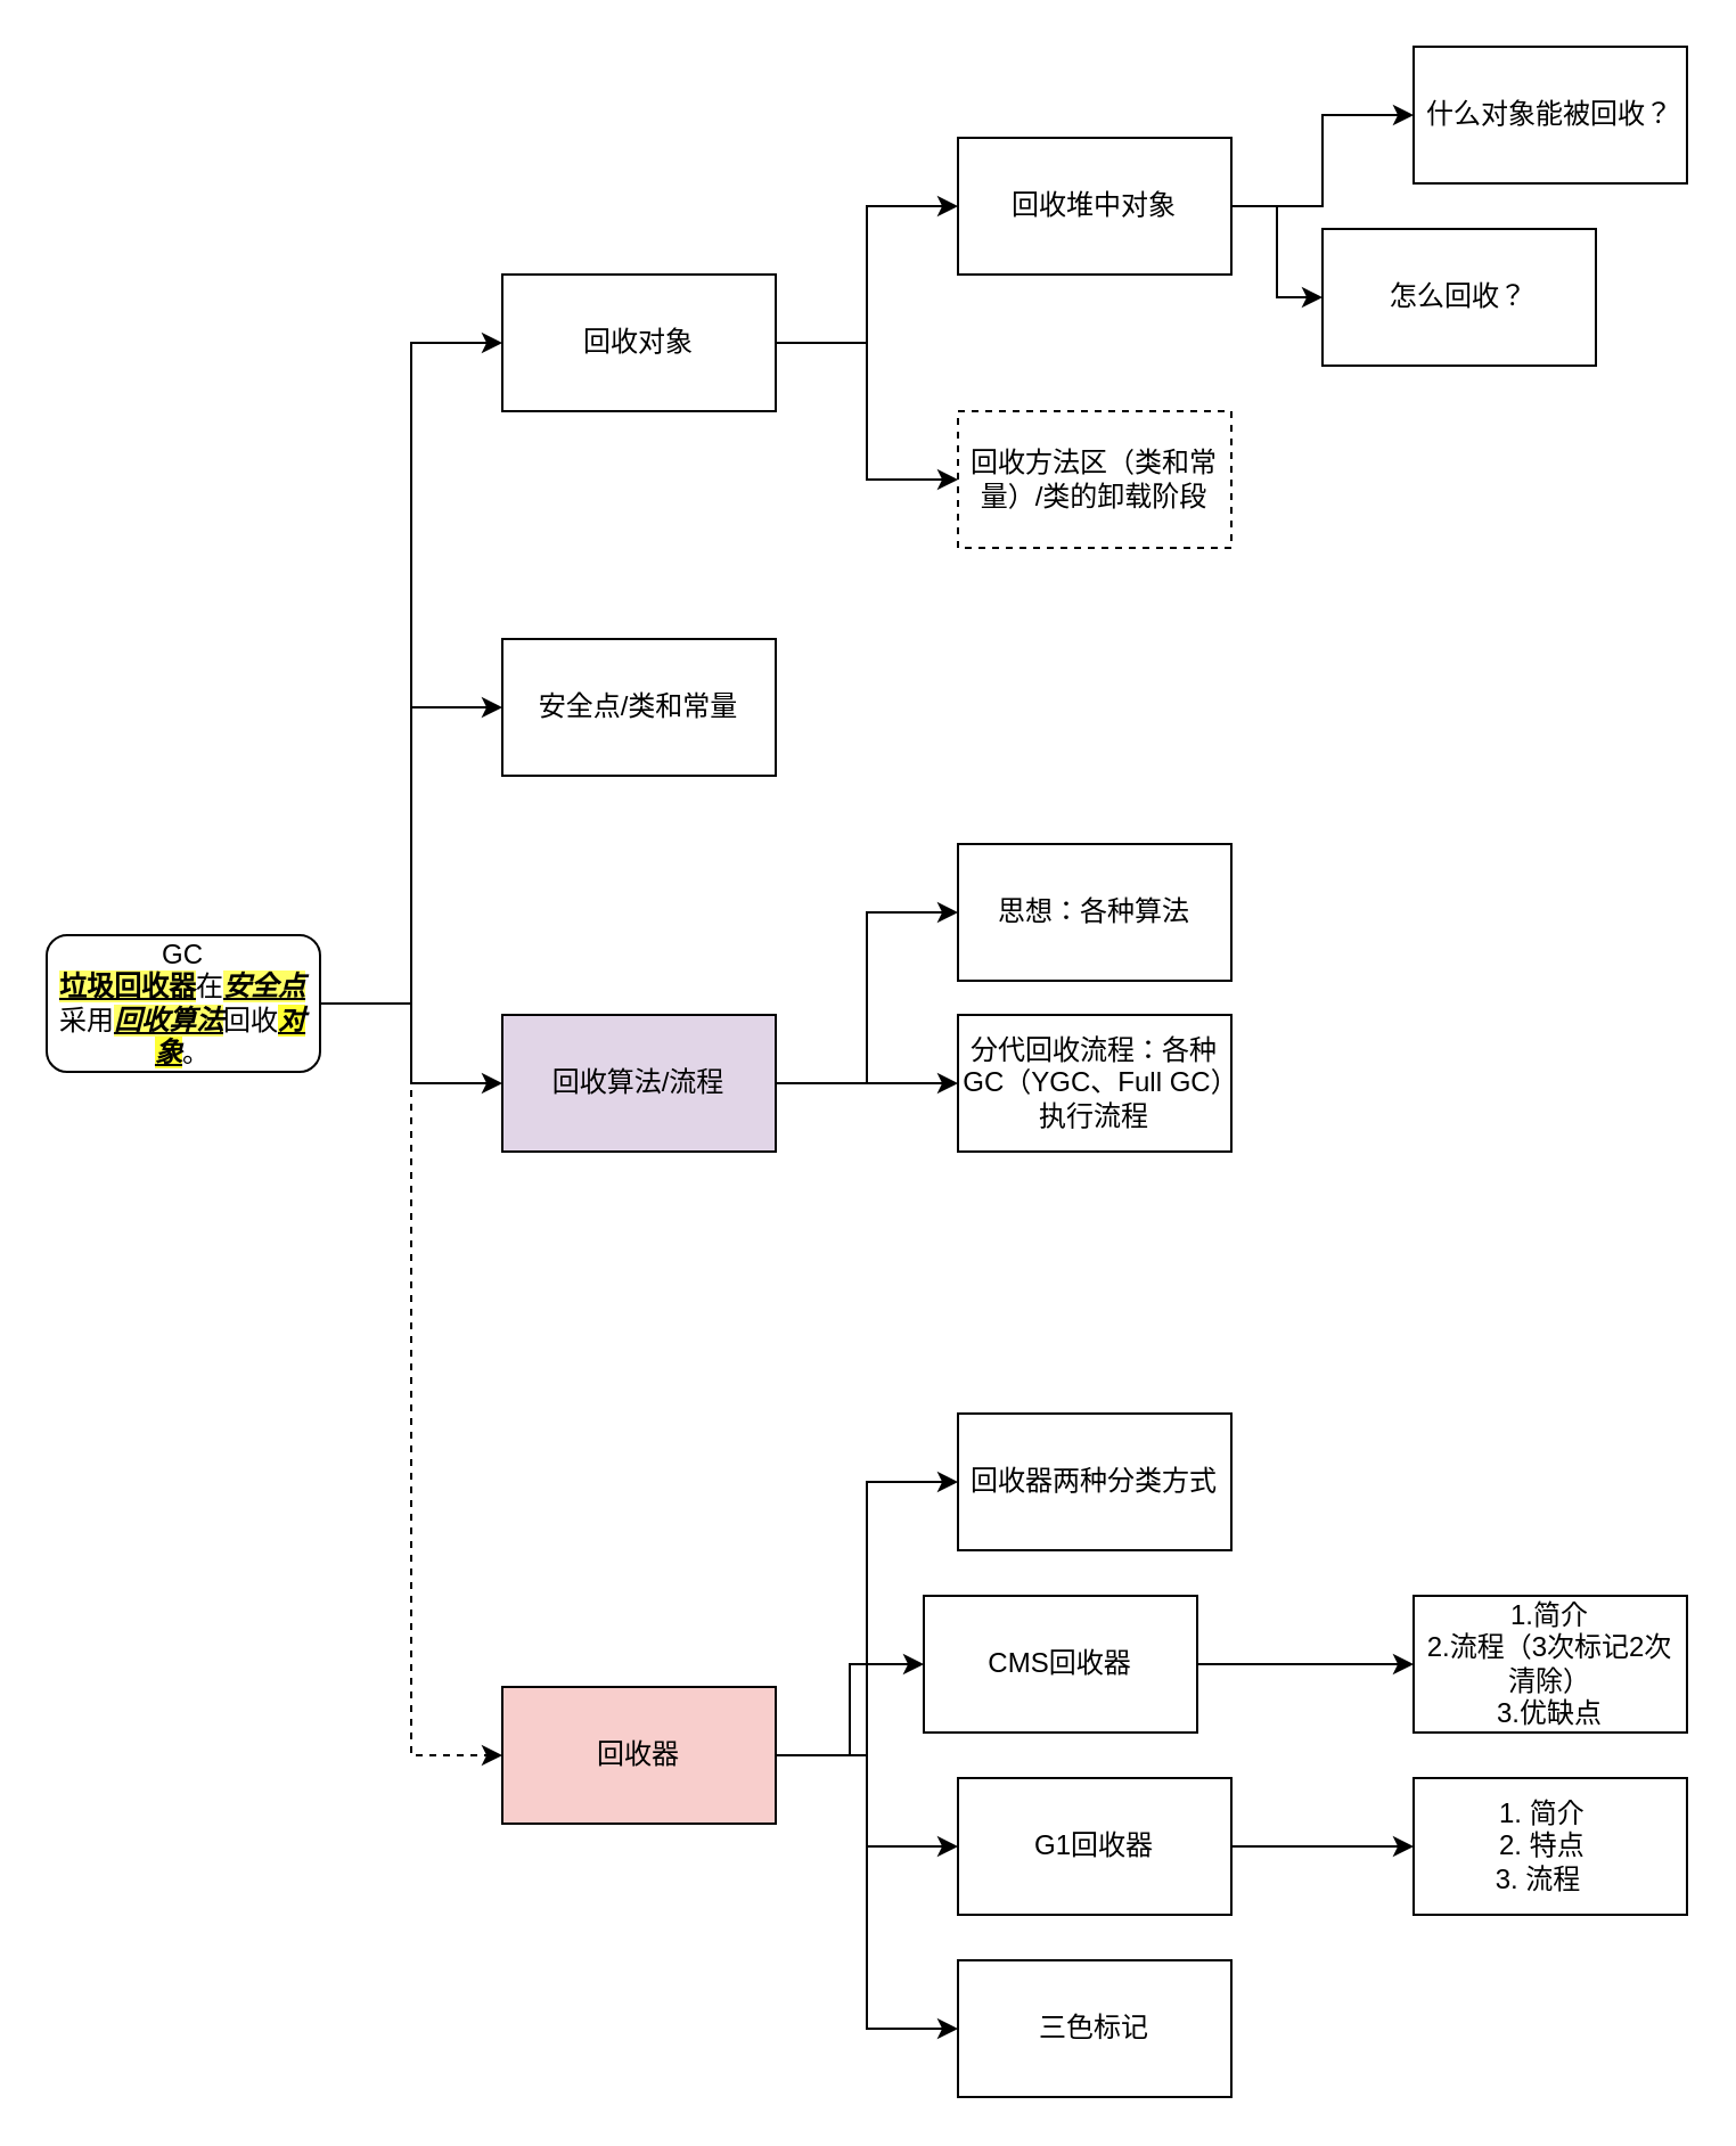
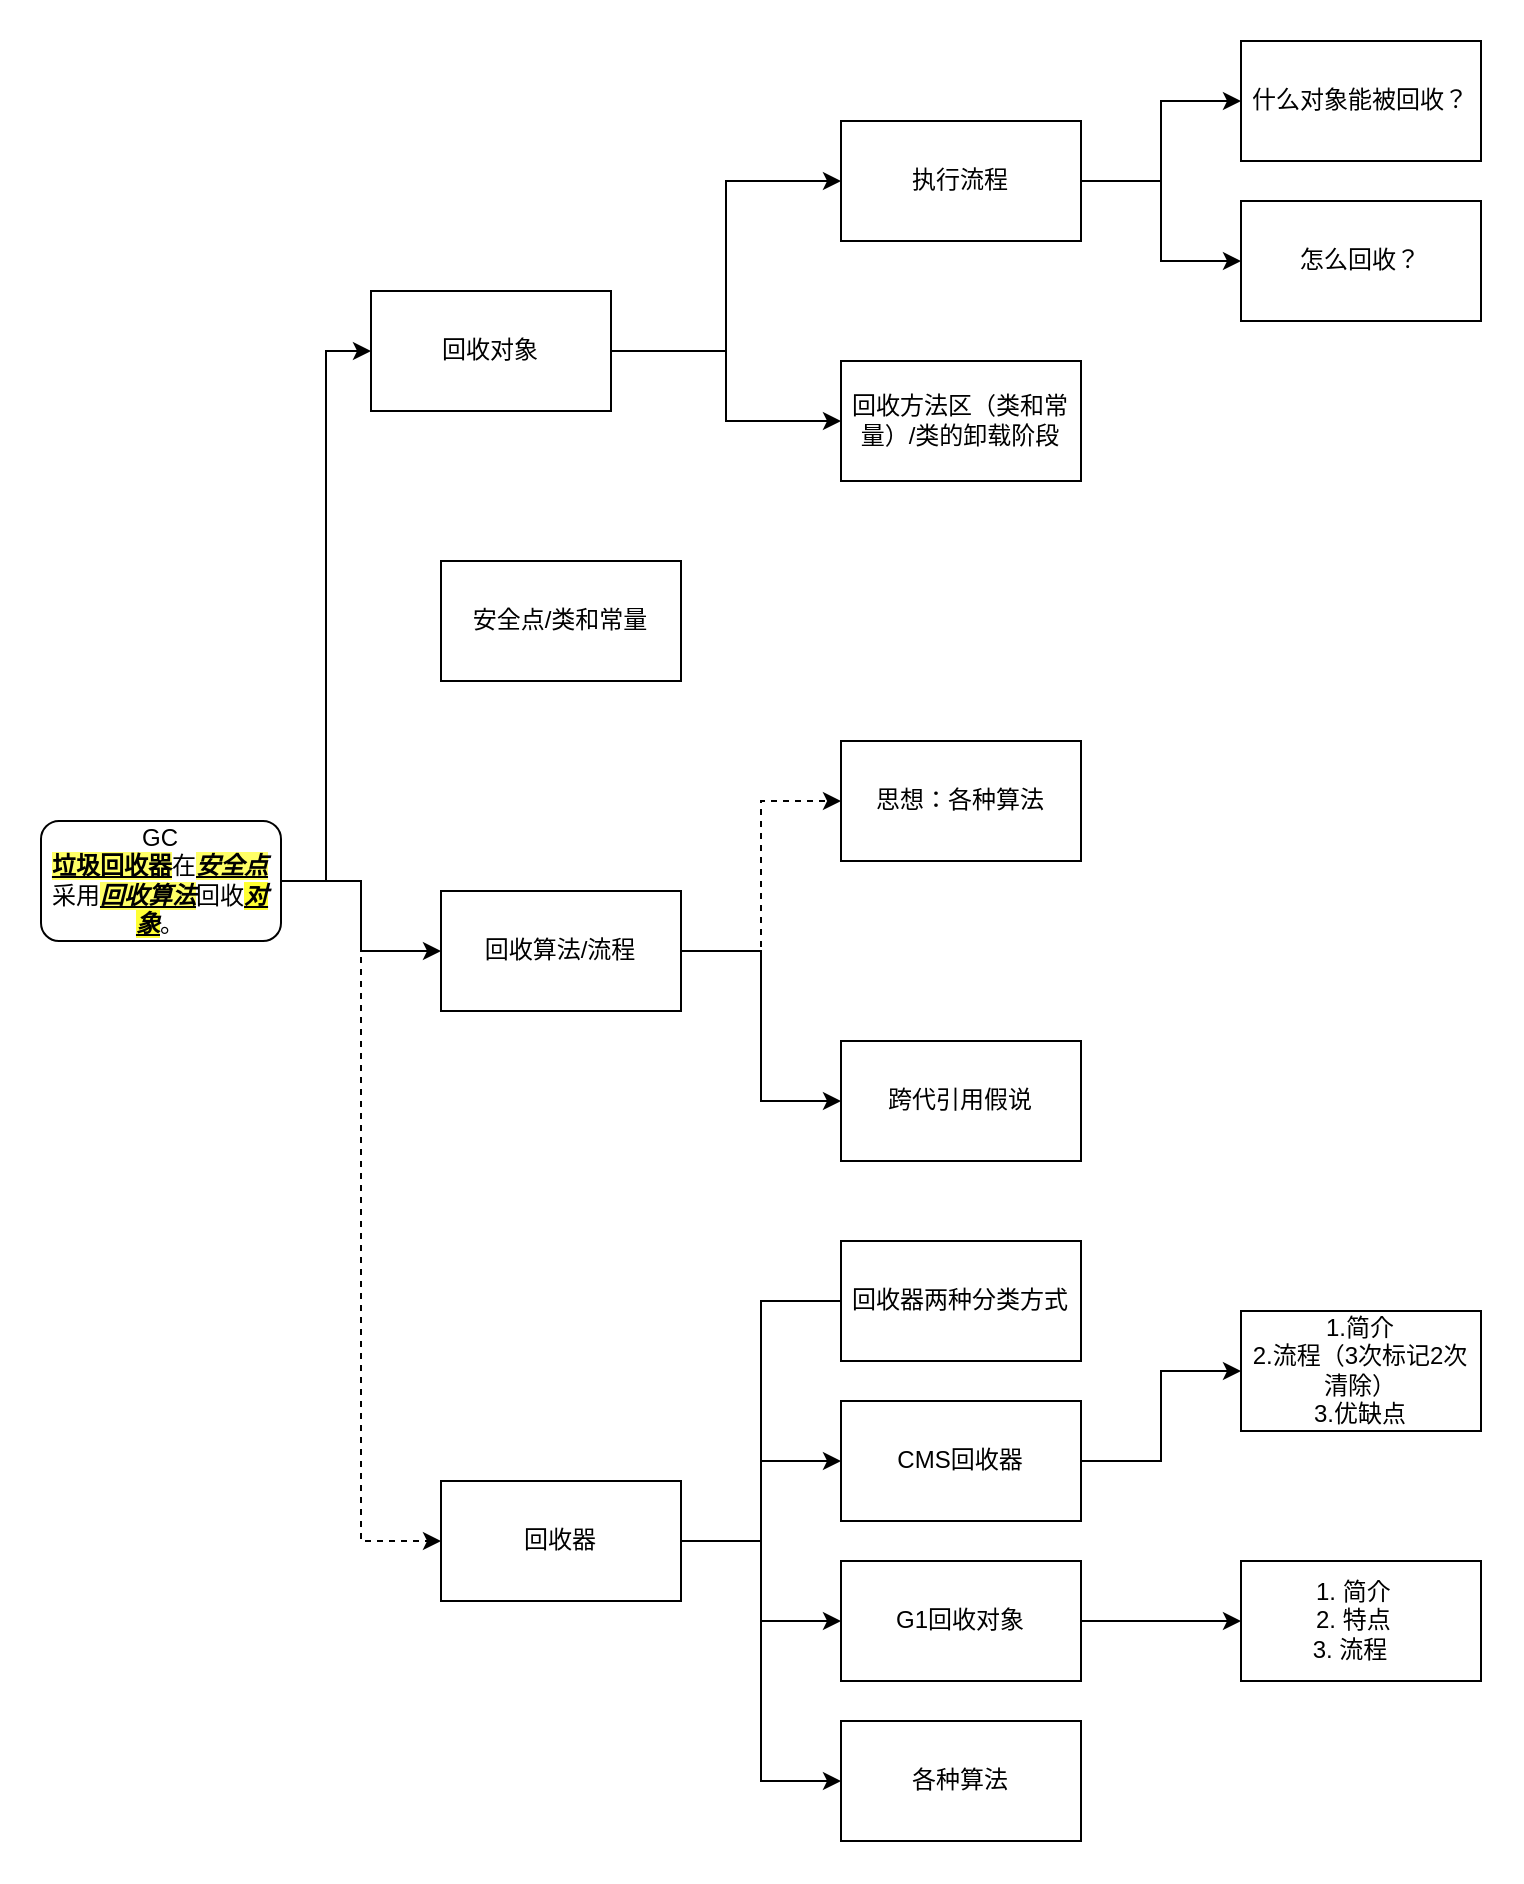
  <mxCell id="0" />
  <mxCell id="1" parent="0" />
  <mxCell id="2" style="edgeStyle=orthogonalEdgeStyle;rounded=0;orthogonalLoop=1;jettySize=auto;html=1;entryX=0;entryY=0.5;entryDx=0;entryDy=0;" parent="1" source="6" target="14" edge="1"><mxGeometry relative="1" as="geometry" /></mxCell>
- <mxCell id="3" style="edgeStyle=orthogonalEdgeStyle;rounded=0;orthogonalLoop=1;jettySize=auto;html=1;entryX=0;entryY=0.5;entryDx=0;entryDy=0;" parent="1" source="6" target="11" edge="1"><mxGeometry relative="1" as="geometry" /></mxCell>
  <mxCell id="4" style="edgeStyle=orthogonalEdgeStyle;rounded=0;orthogonalLoop=1;jettySize=auto;html=1;entryX=0;entryY=0.5;entryDx=0;entryDy=0;" parent="1" source="6" target="10" edge="1"><mxGeometry relative="1" as="geometry" /></mxCell>
  <mxCell id="5" style="edgeStyle=orthogonalEdgeStyle;rounded=0;orthogonalLoop=1;jettySize=auto;html=1;entryX=0;entryY=0.5;entryDx=0;entryDy=0;dashed=1;" parent="1" source="6" target="19" edge="1"><mxGeometry relative="1" as="geometry" /></mxCell>
  <mxCell id="6" value="GC&lt;br&gt;&lt;u&gt;&lt;b style=&quot;background-color: rgb(255, 255, 102);&quot;&gt;垃圾回收器&lt;/b&gt;&lt;/u&gt;在&lt;b&gt;&lt;i&gt;&lt;u style=&quot;background-color: rgb(255, 255, 102);&quot;&gt;安全点&lt;/u&gt;&lt;/i&gt;&lt;/b&gt;采用&lt;u&gt;&lt;i&gt;&lt;b style=&quot;background-color: rgb(255, 255, 102);&quot;&gt;回收算法&lt;/b&gt;&lt;/i&gt;&lt;/u&gt;回收&lt;u&gt;&lt;i&gt;&lt;b style=&quot;background-color: rgb(255, 255, 51);&quot;&gt;对象&lt;/b&gt;&lt;/i&gt;&lt;/u&gt;。" style="whiteSpace=wrap;html=1;rounded=1;" parent="1" vertex="1"><mxGeometry x="20" y="410" width="120" height="60" as="geometry" /></mxCell>
- <mxCell id="7" value="" style="edgeStyle=orthogonalEdgeStyle;rounded=0;orthogonalLoop=1;jettySize=auto;html=1;entryX=0;entryY=0.5;entryDx=0;entryDy=0;" parent="1" source="10" target="26" edge="1"><mxGeometry relative="1" as="geometry" /></mxCell>
- <mxCell id="8" style="edgeStyle=orthogonalEdgeStyle;rounded=0;orthogonalLoop=1;jettySize=auto;html=1;entryX=0;entryY=0.5;entryDx=0;entryDy=0;" parent="1" source="10" target="27" edge="1"><mxGeometry relative="1" as="geometry" /></mxCell>
- <mxCell id="10" value="回收算法/流程" style="rounded=0;whiteSpace=wrap;html=1;fillColor=#e1d5e7;" parent="1" vertex="1"><mxGeometry x="220" y="445" width="120" height="60" as="geometry" /></mxCell>
+ <mxCell id="7" value="" style="edgeStyle=orthogonalEdgeStyle;rounded=0;orthogonalLoop=1;jettySize=auto;html=1;entryX=0;entryY=0.5;entryDx=0;entryDy=0;dashed=1;" parent="1" source="10" target="26" edge="1"><mxGeometry relative="1" as="geometry" /></mxCell>
+ <mxCell id="9" style="edgeStyle=orthogonalEdgeStyle;rounded=0;orthogonalLoop=1;jettySize=auto;html=1;entryX=0;entryY=0.5;entryDx=0;entryDy=0;" parent="1" source="10" target="28" edge="1"><mxGeometry relative="1" as="geometry" /></mxCell>
+ <mxCell id="10" value="回收算法/流程" style="rounded=0;whiteSpace=wrap;html=1;" parent="1" vertex="1"><mxGeometry x="220" y="445" width="120" height="60" as="geometry" /></mxCell>
  <mxCell id="11" value="安全点/类和常量" style="rounded=0;whiteSpace=wrap;html=1;" parent="1" vertex="1"><mxGeometry x="220" y="280" width="120" height="60" as="geometry" /></mxCell>
  <mxCell id="12" value="" style="edgeStyle=orthogonalEdgeStyle;rounded=0;orthogonalLoop=1;jettySize=auto;html=1;entryX=0;entryY=0.5;entryDx=0;entryDy=0;" parent="1" source="14" target="22" edge="1"><mxGeometry relative="1" as="geometry" /></mxCell>
  <mxCell id="13" style="edgeStyle=orthogonalEdgeStyle;rounded=0;orthogonalLoop=1;jettySize=auto;html=1;entryX=0;entryY=0.5;entryDx=0;entryDy=0;" parent="1" source="14" target="23" edge="1"><mxGeometry relative="1" as="geometry" /></mxCell>
- <mxCell id="14" value="回收对象" style="rounded=0;whiteSpace=wrap;html=1;" parent="1" vertex="1"><mxGeometry x="220" y="120" width="120" height="60" as="geometry" /></mxCell>
- <mxCell id="15" value="" style="edgeStyle=orthogonalEdgeStyle;rounded=0;orthogonalLoop=1;jettySize=auto;html=1;entryX=0;entryY=0.5;entryDx=0;entryDy=0;" parent="1" source="19" target="29" edge="1"><mxGeometry relative="1" as="geometry" /></mxCell>
+ <mxCell id="14" value="回收对象" style="rounded=0;whiteSpace=wrap;html=1;" parent="1" vertex="1"><mxGeometry x="185" y="145" width="120" height="60" as="geometry" /></mxCell>
+ <mxCell id="15" value="" style="edgeStyle=orthogonalEdgeStyle;rounded=0;orthogonalLoop=1;jettySize=auto;html=1;entryX=0;entryY=0.5;entryDx=0;entryDy=0;endArrow=none;" parent="1" source="19" target="29" edge="1"><mxGeometry relative="1" as="geometry" /></mxCell>
  <mxCell id="16" style="edgeStyle=orthogonalEdgeStyle;rounded=0;orthogonalLoop=1;jettySize=auto;html=1;entryX=0;entryY=0.5;entryDx=0;entryDy=0;" parent="1" source="19" target="31" edge="1"><mxGeometry relative="1" as="geometry" /></mxCell>
  <mxCell id="17" style="edgeStyle=orthogonalEdgeStyle;rounded=0;orthogonalLoop=1;jettySize=auto;html=1;entryX=0;entryY=0.5;entryDx=0;entryDy=0;" parent="1" source="19" target="33" edge="1"><mxGeometry relative="1" as="geometry" /></mxCell>
  <mxCell id="18" style="edgeStyle=orthogonalEdgeStyle;rounded=0;orthogonalLoop=1;jettySize=auto;html=1;entryX=0;entryY=0.5;entryDx=0;entryDy=0;" parent="1" source="19" target="34" edge="1"><mxGeometry relative="1" as="geometry" /></mxCell>
- <mxCell id="19" value="回收器" style="rounded=0;whiteSpace=wrap;html=1;fillColor=#f8cecc;" parent="1" vertex="1"><mxGeometry x="220" y="740" width="120" height="60" as="geometry" /></mxCell>
+ <mxCell id="19" value="回收器" style="rounded=0;whiteSpace=wrap;html=1;" parent="1" vertex="1"><mxGeometry x="220" y="740" width="120" height="60" as="geometry" /></mxCell>
  <mxCell id="20" value="" style="edgeStyle=orthogonalEdgeStyle;rounded=0;orthogonalLoop=1;jettySize=auto;html=1;" parent="1" source="22" target="24" edge="1"><mxGeometry relative="1" as="geometry" /></mxCell>
  <mxCell id="21" style="edgeStyle=orthogonalEdgeStyle;rounded=0;orthogonalLoop=1;jettySize=auto;html=1;entryX=0;entryY=0.5;entryDx=0;entryDy=0;" parent="1" source="22" target="25" edge="1"><mxGeometry relative="1" as="geometry" /></mxCell>
- <mxCell id="22" value="回收堆中对象" style="rounded=0;whiteSpace=wrap;html=1;" parent="1" vertex="1"><mxGeometry x="420" y="60" width="120" height="60" as="geometry" /></mxCell>
- <mxCell id="23" value="回收方法区（类和常量）/类的卸载阶段" style="rounded=0;whiteSpace=wrap;html=1;dashed=1;" parent="1" vertex="1"><mxGeometry x="420" y="180" width="120" height="60" as="geometry" /></mxCell>
+ <mxCell id="22" value="执行流程" style="rounded=0;whiteSpace=wrap;html=1;" parent="1" vertex="1"><mxGeometry x="420" y="60" width="120" height="60" as="geometry" /></mxCell>
+ <mxCell id="23" value="回收方法区（类和常量）/类的卸载阶段" style="rounded=0;whiteSpace=wrap;html=1;" parent="1" vertex="1"><mxGeometry x="420" y="180" width="120" height="60" as="geometry" /></mxCell>
  <mxCell id="24" value="什么对象能被回收？" style="rounded=0;whiteSpace=wrap;html=1;" parent="1" vertex="1"><mxGeometry x="620" y="20" width="120" height="60" as="geometry" /></mxCell>
- <mxCell id="25" value="怎么回收？" style="rounded=0;whiteSpace=wrap;html=1;" parent="1" vertex="1"><mxGeometry x="580" y="100" width="120" height="60" as="geometry" /></mxCell>
+ <mxCell id="25" value="怎么回收？" style="rounded=0;whiteSpace=wrap;html=1;" parent="1" vertex="1"><mxGeometry x="620" y="100" width="120" height="60" as="geometry" /></mxCell>
  <mxCell id="26" value="思想：各种算法" style="rounded=0;whiteSpace=wrap;html=1;" parent="1" vertex="1"><mxGeometry x="420" y="370" width="120" height="60" as="geometry" /></mxCell>
- <mxCell id="27" value="分代回收流程：各种GC（YGC、Full GC）执行流程" style="rounded=0;whiteSpace=wrap;html=1;" parent="1" vertex="1"><mxGeometry x="420" y="445" width="120" height="60" as="geometry" /></mxCell>
+ <mxCell id="28" value="跨代引用假说" style="rounded=0;whiteSpace=wrap;html=1;" parent="1" vertex="1"><mxGeometry x="420" y="520" width="120" height="60" as="geometry" /></mxCell>
  <mxCell id="29" value="回收器两种分类方式" style="rounded=0;whiteSpace=wrap;html=1;" parent="1" vertex="1"><mxGeometry x="420" y="620" width="120" height="60" as="geometry" /></mxCell>
  <mxCell id="30" value="" style="edgeStyle=orthogonalEdgeStyle;rounded=0;orthogonalLoop=1;jettySize=auto;html=1;" parent="1" source="31" target="35" edge="1"><mxGeometry relative="1" as="geometry" /></mxCell>
- <mxCell id="31" value="CMS回收器" style="rounded=0;whiteSpace=wrap;html=1;" parent="1" vertex="1"><mxGeometry x="405" y="700" width="120" height="60" as="geometry" /></mxCell>
+ <mxCell id="31" value="CMS回收器" style="rounded=0;whiteSpace=wrap;html=1;" parent="1" vertex="1"><mxGeometry x="420" y="700" width="120" height="60" as="geometry" /></mxCell>
  <mxCell id="32" value="" style="edgeStyle=orthogonalEdgeStyle;rounded=0;orthogonalLoop=1;jettySize=auto;html=1;" parent="1" source="33" target="36" edge="1"><mxGeometry relative="1" as="geometry" /></mxCell>
- <mxCell id="33" value="G1回收器" style="rounded=0;whiteSpace=wrap;html=1;" parent="1" vertex="1"><mxGeometry x="420" y="780" width="120" height="60" as="geometry" /></mxCell>
- <mxCell id="34" value="三色标记" style="rounded=0;whiteSpace=wrap;html=1;" parent="1" vertex="1"><mxGeometry x="420" y="860" width="120" height="60" as="geometry" /></mxCell>
- <mxCell id="35" value="1.简介&lt;br&gt;2.流程（3次标记2次清除）&lt;br&gt;3.优缺点" style="rounded=0;whiteSpace=wrap;html=1;" parent="1" vertex="1"><mxGeometry x="620" y="700" width="120" height="60" as="geometry" /></mxCell>
+ <mxCell id="33" value="G1回收对象" style="rounded=0;whiteSpace=wrap;html=1;" parent="1" vertex="1"><mxGeometry x="420" y="780" width="120" height="60" as="geometry" /></mxCell>
+ <mxCell id="34" value="各种算法" style="rounded=0;whiteSpace=wrap;html=1;" parent="1" vertex="1"><mxGeometry x="420" y="860" width="120" height="60" as="geometry" /></mxCell>
+ <mxCell id="35" value="1.简介&lt;br&gt;2.流程（3次标记2次清除）&lt;br&gt;3.优缺点" style="rounded=0;whiteSpace=wrap;html=1;" parent="1" vertex="1"><mxGeometry x="620" y="655" width="120" height="60" as="geometry" /></mxCell>
  <mxCell id="36" value="&lt;div&gt;1. 简介&amp;nbsp;&amp;nbsp;&lt;/div&gt;&lt;div&gt;2. 特点&amp;nbsp;&amp;nbsp;&lt;/div&gt;&lt;div&gt;3. 流程&amp;nbsp; &amp;nbsp;&lt;/div&gt;" style="rounded=0;whiteSpace=wrap;html=1;" parent="1" vertex="1"><mxGeometry x="620" y="780" width="120" height="60" as="geometry" /></mxCell>
